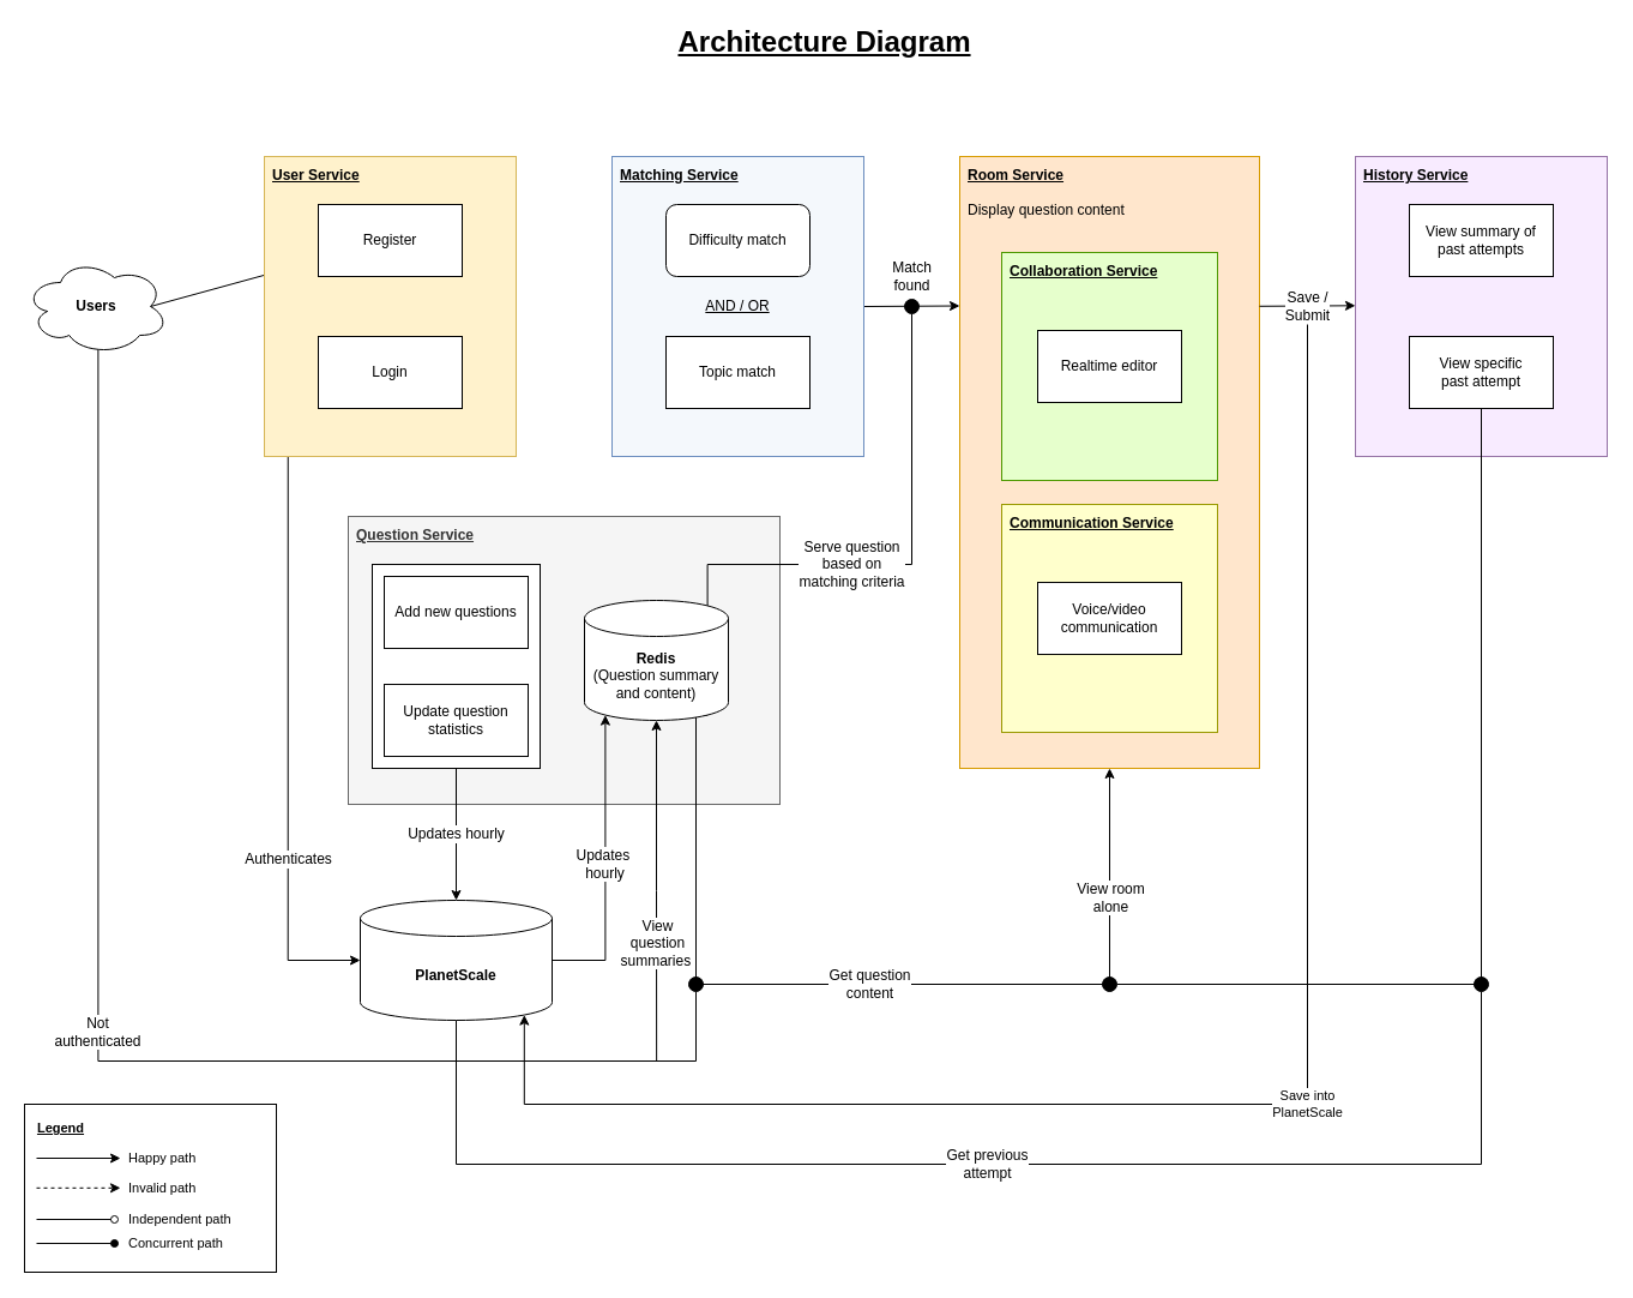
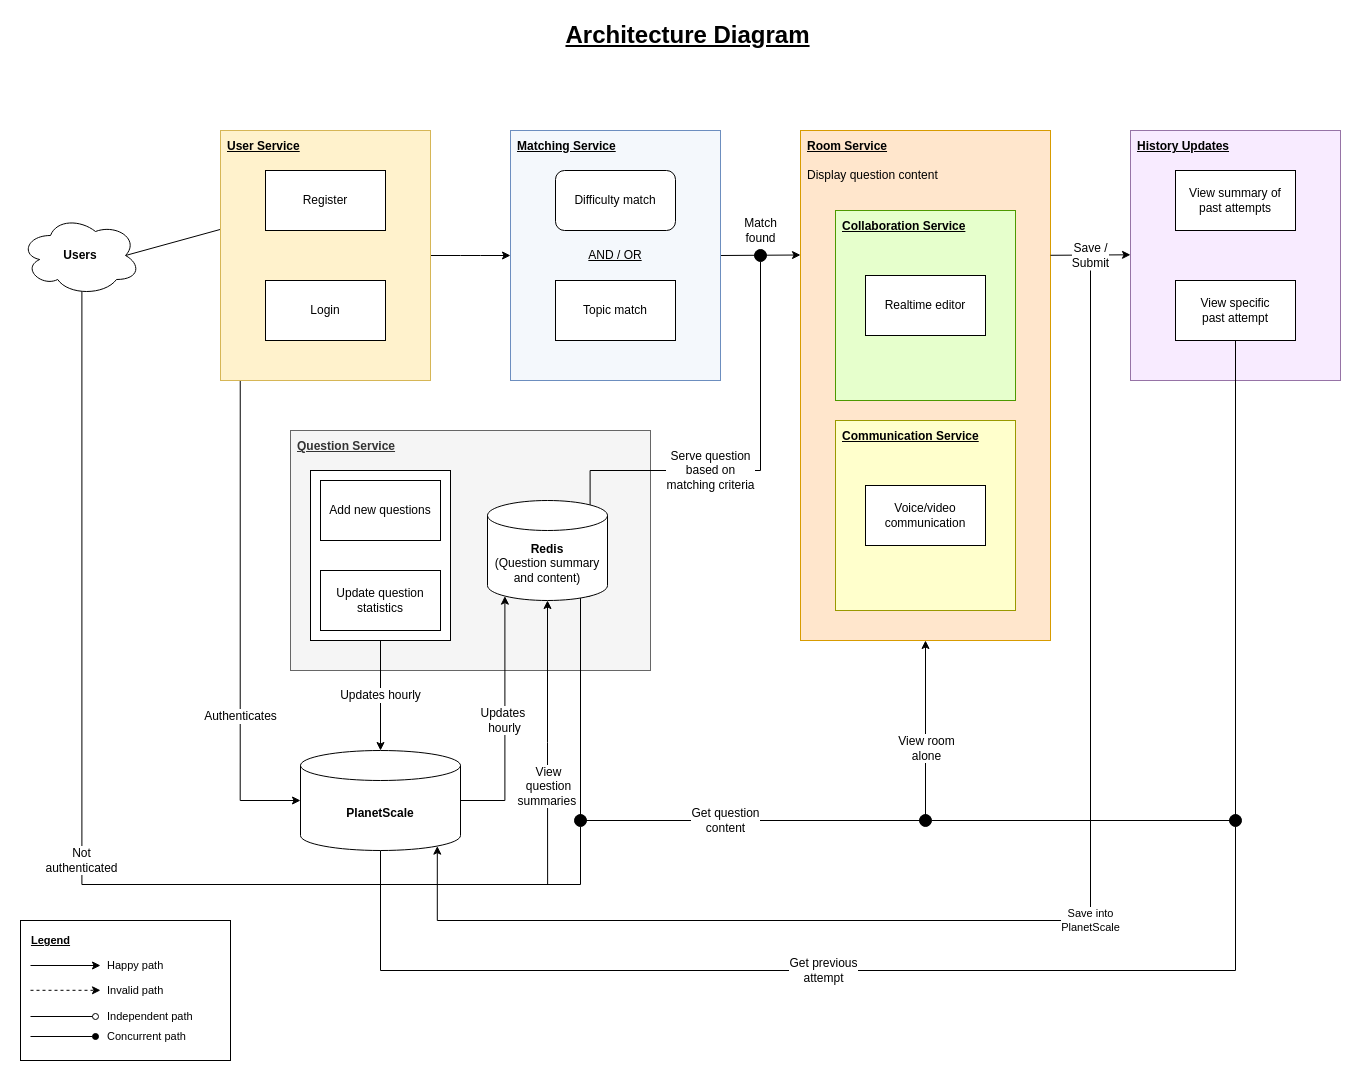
  <mxCell id="0" />
  <mxCell id="1" parent="0" />
  <mxCell id="2" value="&lt;b&gt;&lt;u&gt;Question Service&lt;/u&gt;&lt;/b&gt;" style="whiteSpace=wrap;html=1;spacingLeft=5;spacingTop=2;align=left;verticalAlign=top;fillColor=#f5f5f5;fontColor=#333333;strokeColor=#666666;" parent="1" vertex="1"><mxGeometry x="290" y="430" width="360" height="240" as="geometry" /></mxCell>
  <mxCell id="3" value="" style="rounded=0;whiteSpace=wrap;html=1;labelBackgroundColor=none;fontSize=12;" parent="1" vertex="1"><mxGeometry x="310" y="470" width="140" height="170" as="geometry" /></mxCell>
  <mxCell id="4" value="" style="edgeStyle=none;html=1;fontSize=30;exitX=0.875;exitY=0.5;exitDx=0;exitDy=0;exitPerimeter=0;" parent="1" source="6" target="12" edge="1"><mxGeometry relative="1" as="geometry" /></mxCell>
  <mxCell id="5" value="Not &lt;br&gt;authenticated" style="edgeStyle=orthogonalEdgeStyle;rounded=0;html=1;exitX=0.595;exitY=0.948;exitDx=0;exitDy=0;exitPerimeter=0;labelBackgroundColor=default;labelBorderColor=none;fontSize=12;startArrow=none;startFill=0;endArrow=oval;endFill=1;endSize=12;elbow=vertical;" parent="1" edge="1"><mxGeometry x="-0.015" relative="1" as="geometry"><mxPoint x="580" y="820" as="targetPoint" /><mxPoint x="81.4" y="290.84" as="sourcePoint" /><Array as="points"><mxPoint x="81" y="884" /><mxPoint x="580" y="884" /></Array><mxPoint as="offset" /></mxGeometry></mxCell>
  <mxCell id="6" value="&lt;b&gt;Users&lt;/b&gt;" style="ellipse;shape=cloud;whiteSpace=wrap;html=1;" parent="1" vertex="1"><mxGeometry x="20" y="215" width="120" height="80" as="geometry" /></mxCell>
  <mxCell id="7" value="&lt;u style=&quot;font-size: 24px&quot;&gt;&lt;b style=&quot;font-size: 24px&quot;&gt;Architecture Diagram&lt;/b&gt;&lt;/u&gt;" style="text;html=1;align=center;verticalAlign=middle;resizable=0;points=[];autosize=1;strokeColor=none;fillColor=none;fontSize=24;" parent="1" vertex="1"><mxGeometry x="557" y="20" width="260" height="30" as="geometry" /></mxCell>
+ <mxCell id="8" value="" style="edgeStyle=elbowEdgeStyle;html=1;fontSize=12;startArrow=none;startFill=0;elbow=vertical;" parent="1" source="10" target="17" edge="1"><mxGeometry relative="1" as="geometry" /></mxCell>
  <mxCell id="9" value="Authenticates" style="edgeStyle=orthogonalEdgeStyle;rounded=0;html=1;exitX=0.094;exitY=1.001;exitDx=0;exitDy=0;entryX=0;entryY=0.5;entryDx=0;entryDy=0;entryPerimeter=0;labelBackgroundColor=default;labelBorderColor=none;fontSize=12;startArrow=none;startFill=0;endArrow=classic;endFill=1;endSize=6;elbow=vertical;exitPerimeter=0;" parent="1" source="10" target="29" edge="1"><mxGeometry x="0.399" relative="1" as="geometry"><mxPoint as="offset" /></mxGeometry></mxCell>
  <mxCell id="10" value="&lt;u&gt;User Service&lt;/u&gt;" style="whiteSpace=wrap;html=1;align=left;verticalAlign=top;horizontal=1;spacingLeft=5;spacingTop=2;fontStyle=1;fillColor=#fff2cc;strokeColor=#d6b656;" parent="1" vertex="1"><mxGeometry x="220" y="130" width="210" height="250" as="geometry" /></mxCell>
  <mxCell id="11" value="&lt;font style=&quot;font-size: 12px&quot;&gt;Login&lt;/font&gt;" style="whiteSpace=wrap;html=1;fontSize=12;" parent="1" vertex="1"><mxGeometry x="265" y="280" width="120" height="60" as="geometry" /></mxCell>
  <mxCell id="12" value="&lt;font style=&quot;font-size: 12px&quot;&gt;Register&lt;/font&gt;" style="whiteSpace=wrap;html=1;fontSize=12;" parent="1" vertex="1"><mxGeometry x="265" y="170" width="120" height="60" as="geometry" /></mxCell>
  <mxCell id="13" value="Updates hourly" style="edgeStyle=orthogonalEdgeStyle;rounded=0;html=1;exitX=0.5;exitY=1;exitDx=0;exitDy=0;entryX=0.5;entryY=0;entryDx=0;entryDy=0;entryPerimeter=0;labelBackgroundColor=default;labelBorderColor=none;fontSize=12;startArrow=none;startFill=0;endArrow=classic;endFill=1;endSize=6;elbow=vertical;" parent="1" source="3" target="29" edge="1"><mxGeometry relative="1" as="geometry" /></mxCell>
  <mxCell id="14" value="Add new questions" style="rounded=0;whiteSpace=wrap;html=1;fontSize=12;" parent="1" vertex="1"><mxGeometry x="320" y="480" width="120" height="60" as="geometry" /></mxCell>
  <mxCell id="15" value="Update question statistics" style="rounded=0;whiteSpace=wrap;html=1;fontSize=12;" parent="1" vertex="1"><mxGeometry x="320" y="570" width="120" height="60" as="geometry" /></mxCell>
  <mxCell id="16" value="&lt;font style=&quot;font-size: 12px&quot;&gt;Match&lt;br style=&quot;font-size: 12px;&quot;&gt;found&lt;/font&gt;" style="elbow=vertical;html=1;exitX=1;exitY=0.5;exitDx=0;exitDy=0;entryX=0;entryY=0.25;entryDx=0;entryDy=0;fontSize=12;startArrow=none;startFill=0;endArrow=classic;endFill=1;" parent="1" edge="1"><mxGeometry x="0.004" y="25" relative="1" as="geometry"><mxPoint x="720" y="255" as="sourcePoint" /><mxPoint x="800" y="254.5" as="targetPoint" /><mxPoint as="offset" /></mxGeometry></mxCell>
  <mxCell id="17" value="&lt;u&gt;Matching Service&lt;/u&gt;" style="whiteSpace=wrap;html=1;align=left;verticalAlign=top;horizontal=1;spacingLeft=5;spacingTop=2;fontStyle=1;fillColor=#F4F8FC;strokeColor=#6c8ebf;" parent="1" vertex="1"><mxGeometry x="510" y="130" width="210" height="250" as="geometry" /></mxCell>
  <mxCell id="18" value="&lt;u&gt;Room Service&lt;/u&gt;&lt;br&gt;&lt;br&gt;&lt;span style=&quot;font-weight: normal&quot;&gt;Display question content&lt;/span&gt;" style="whiteSpace=wrap;html=1;align=left;verticalAlign=top;horizontal=1;spacingLeft=5;spacingTop=2;fontStyle=1;fillColor=#FFE6CC;strokeColor=#d79b00;" parent="1" vertex="1"><mxGeometry x="800" y="130" width="250" height="510" as="geometry" /></mxCell>
  <mxCell id="19" value="&lt;span style=&quot;font-size: 12px&quot;&gt;Difficulty match&lt;/span&gt;" style="whiteSpace=wrap;html=1;fontSize=12;rounded=1;" parent="1" vertex="1"><mxGeometry x="555" y="170" width="120" height="60" as="geometry" /></mxCell>
  <mxCell id="20" value="&lt;span style=&quot;font-size: 12px&quot;&gt;Topic match&lt;/span&gt;" style="whiteSpace=wrap;html=1;fontSize=12;" parent="1" vertex="1"><mxGeometry x="555" y="280" width="120" height="60" as="geometry" /></mxCell>
  <mxCell id="21" value="AND / OR" style="text;html=1;strokeColor=none;fillColor=none;align=center;verticalAlign=middle;whiteSpace=wrap;rounded=0;fontSize=12;fontStyle=4" parent="1" vertex="1"><mxGeometry x="585" y="240" width="60" height="30" as="geometry" /></mxCell>
- <mxCell id="22" value="&lt;u&gt;History Service&lt;/u&gt;" style="whiteSpace=wrap;html=1;align=left;verticalAlign=top;horizontal=1;spacingLeft=5;spacingTop=2;fontStyle=1;fillColor=#F8EBFF;strokeColor=#9673a6;" parent="1" vertex="1"><mxGeometry x="1130" y="130" width="210" height="250" as="geometry" /></mxCell>
+ <mxCell id="22" value="&lt;u&gt;History Updates&lt;/u&gt;" style="whiteSpace=wrap;html=1;align=left;verticalAlign=top;horizontal=1;spacingLeft=5;spacingTop=2;fontStyle=1;fillColor=#F8EBFF;strokeColor=#9673a6;" parent="1" vertex="1"><mxGeometry x="1130" y="130" width="210" height="250" as="geometry" /></mxCell>
  <mxCell id="23" value="" style="edgeStyle=orthogonalEdgeStyle;rounded=0;html=1;labelBackgroundColor=default;labelBorderColor=none;fontSize=12;startArrow=none;startFill=0;endArrow=oval;endFill=1;endSize=12;elbow=vertical;" parent="1" source="26" edge="1"><mxGeometry x="0.608" y="-30" relative="1" as="geometry"><mxPoint x="925" y="820" as="targetPoint" /><mxPoint x="1235" y="343" as="sourcePoint" /><Array as="points"><mxPoint x="1235" y="820" /></Array><mxPoint as="offset" /></mxGeometry></mxCell>
  <mxCell id="24" value="Save /&lt;br&gt;Submit" style="elbow=vertical;html=1;exitX=1;exitY=0.5;exitDx=0;exitDy=0;entryX=0;entryY=0.25;entryDx=0;entryDy=0;fontSize=12;startArrow=none;startFill=0;endArrow=classic;endFill=1;" parent="1" edge="1"><mxGeometry relative="1" as="geometry"><mxPoint x="1050" y="254.79" as="sourcePoint" /><mxPoint x="1130" y="254.29" as="targetPoint" /></mxGeometry></mxCell>
  <mxCell id="25" value="&lt;span style=&quot;font-size: 12px&quot;&gt;View summary of &lt;br&gt;past attempts&lt;/span&gt;" style="whiteSpace=wrap;html=1;fontSize=12;" parent="1" vertex="1"><mxGeometry x="1175" y="170" width="120" height="60" as="geometry" /></mxCell>
  <mxCell id="26" value="View specific &lt;br&gt;past attempt" style="whiteSpace=wrap;html=1;fontSize=12;" parent="1" vertex="1"><mxGeometry x="1175" y="280" width="120" height="60" as="geometry" /></mxCell>
  <mxCell id="27" value="Updates&amp;nbsp;&lt;br&gt;hourly" style="edgeStyle=orthogonalEdgeStyle;rounded=0;html=1;exitX=1;exitY=0.5;exitDx=0;exitDy=0;exitPerimeter=0;entryX=0.145;entryY=1;entryDx=0;entryDy=-4.35;entryPerimeter=0;labelBackgroundColor=default;labelBorderColor=none;fontSize=12;startArrow=none;startFill=0;endArrow=classic;endFill=1;endSize=6;elbow=vertical;" parent="1" source="29" target="35" edge="1"><mxGeometry relative="1" as="geometry"><Array as="points"><mxPoint x="504" y="800" /></Array></mxGeometry></mxCell>
  <mxCell id="28" value="Get previous &lt;br&gt;attempt" style="edgeStyle=orthogonalEdgeStyle;rounded=0;html=1;exitX=0.5;exitY=1;exitDx=0;exitDy=0;exitPerimeter=0;labelBackgroundColor=default;labelBorderColor=none;fontSize=12;startArrow=none;startFill=0;endArrow=oval;endFill=1;startSize=6;endSize=12;elbow=vertical;" parent="1" source="29" edge="1"><mxGeometry relative="1" as="geometry"><mxPoint x="1235" y="820" as="targetPoint" /><Array as="points"><mxPoint x="380" y="970" /><mxPoint x="1235" y="970" /></Array><mxPoint x="318.2" y="845.65" as="sourcePoint" /></mxGeometry></mxCell>
  <mxCell id="29" value="PlanetScale" style="shape=cylinder3;whiteSpace=wrap;html=1;boundedLbl=1;backgroundOutline=1;size=15;fontSize=12;fontStyle=1" parent="1" vertex="1"><mxGeometry x="300" y="750" width="160" height="100" as="geometry" /></mxCell>
  <mxCell id="30" value="Get question &lt;br&gt;content" style="edgeStyle=orthogonalEdgeStyle;rounded=0;html=1;exitX=0.855;exitY=1;exitDx=0;exitDy=-4.35;exitPerimeter=0;entryX=0.5;entryY=1;entryDx=0;entryDy=0;labelBackgroundColor=default;labelBorderColor=none;fontSize=12;startArrow=none;startFill=0;endArrow=classic;endFill=1;endSize=6;elbow=vertical;" parent="1" source="35" target="18" edge="1"><mxGeometry relative="1" as="geometry"><Array as="points"><mxPoint x="580" y="596" /><mxPoint x="580" y="820" /><mxPoint x="925" y="820" /></Array></mxGeometry></mxCell>
  <mxCell id="31" value="View room &lt;br&gt;alone" style="edgeLabel;html=1;align=center;verticalAlign=middle;resizable=0;points=[];fontSize=12;" parent="30" vertex="1" connectable="0"><mxGeometry x="0.716" relative="1" as="geometry"><mxPoint as="offset" /></mxGeometry></mxCell>
  <mxCell id="32" value="Serve question &lt;br&gt;based on &lt;br&gt;matching criteria" style="edgeStyle=orthogonalEdgeStyle;rounded=0;html=1;exitX=0.855;exitY=0;exitDx=0;exitDy=4.35;exitPerimeter=0;labelBackgroundColor=default;labelBorderColor=none;fontSize=12;startArrow=none;startFill=0;endArrow=oval;endFill=1;startSize=6;endSize=12;elbow=vertical;" parent="1" source="35" edge="1"><mxGeometry x="-0.263" relative="1" as="geometry"><mxPoint x="760" y="255" as="targetPoint" /><mxPoint x="589.6" y="499.35" as="sourcePoint" /><Array as="points"><mxPoint x="590" y="470" /><mxPoint x="760" y="470" /></Array><mxPoint as="offset" /></mxGeometry></mxCell>
  <mxCell id="33" style="edgeStyle=orthogonalEdgeStyle;rounded=0;html=1;exitX=0.5;exitY=1;exitDx=0;exitDy=0;exitPerimeter=0;labelBackgroundColor=default;labelBorderColor=none;fontSize=12;startArrow=classic;startFill=1;endArrow=none;endFill=0;startSize=6;endSize=15;elbow=vertical;" parent="1" source="35" edge="1"><mxGeometry relative="1" as="geometry"><mxPoint x="547.143" y="884" as="targetPoint" /><mxPoint x="547" y="604" as="sourcePoint" /><Array as="points" /></mxGeometry></mxCell>
  <mxCell id="34" value="View &lt;br&gt;question&lt;br&gt;summaries&amp;nbsp;" style="edgeLabel;html=1;align=center;verticalAlign=middle;resizable=0;points=[];fontSize=12;" parent="33" vertex="1" connectable="0"><mxGeometry x="0.305" relative="1" as="geometry"><mxPoint as="offset" /></mxGeometry></mxCell>
  <mxCell id="35" value="&lt;b&gt;Redis&lt;br&gt;&lt;/b&gt;(Question summary and content)" style="shape=cylinder3;whiteSpace=wrap;html=1;boundedLbl=1;backgroundOutline=1;size=15;fontSize=12;" parent="1" vertex="1"><mxGeometry x="487" y="500" width="120" height="100" as="geometry" /></mxCell>
  <mxCell id="36" value="Save into &lt;br&gt;PlanetScale" style="endArrow=classic;html=1;edgeStyle=orthogonalEdgeStyle;rounded=0;entryX=0.855;entryY=1;entryDx=0;entryDy=-4.35;entryPerimeter=0;endFill=1;" parent="1" target="29" edge="1"><mxGeometry x="-0.056" width="50" height="50" relative="1" as="geometry"><mxPoint x="1090" y="270" as="sourcePoint" /><mxPoint x="390" y="960" as="targetPoint" /><Array as="points"><mxPoint x="1090" y="920" /><mxPoint x="437" y="920" /></Array><mxPoint as="offset" /></mxGeometry></mxCell>
  <mxCell id="37" value="" style="group" parent="1" vertex="1" connectable="0"><mxGeometry x="835" y="420" width="180" height="190" as="geometry" /></mxCell>
  <mxCell id="38" value="" style="group" parent="37" vertex="1" connectable="0"><mxGeometry width="180" height="190" as="geometry" /></mxCell>
  <mxCell id="39" value="Communication Service" style="rounded=0;whiteSpace=wrap;html=1;fontSize=12;fontStyle=5;align=left;verticalAlign=top;spacingLeft=5;spacingTop=2;fillColor=#FFFFCC;strokeColor=#999900;" parent="38" vertex="1"><mxGeometry width="180" height="190" as="geometry" /></mxCell>
  <mxCell id="40" value="&lt;span style=&quot;font-size: 12px;&quot;&gt;Voice/video communication&lt;br style=&quot;font-size: 12px;&quot;&gt;&lt;/span&gt;" style="whiteSpace=wrap;html=1;fontSize=12;verticalAlign=middle;labelBackgroundColor=none;" parent="38" vertex="1"><mxGeometry x="30" y="65" width="120" height="60" as="geometry" /></mxCell>
  <mxCell id="41" value="Collaboration Service" style="rounded=0;whiteSpace=wrap;html=1;fontSize=12;fontStyle=5;align=left;verticalAlign=top;spacingLeft=5;spacingTop=2;fillColor=#E6FFCC;strokeColor=#4D9900;" parent="1" vertex="1"><mxGeometry x="835" y="210" width="180" height="190" as="geometry" /></mxCell>
  <mxCell id="42" value="&lt;span style=&quot;font-size: 12px&quot;&gt;Realtime editor&lt;/span&gt;" style="whiteSpace=wrap;html=1;fontSize=12;" parent="1" vertex="1"><mxGeometry x="865" y="275" width="120" height="60" as="geometry" /></mxCell>
  <mxCell id="43" value="" style="group" vertex="1" connectable="0" parent="1"><mxGeometry x="20" y="920" width="215" height="140" as="geometry" /></mxCell>
  <mxCell id="44" value="&lt;span style=&quot;&quot;&gt;Legend&lt;/span&gt;" style="rounded=0;whiteSpace=wrap;html=1;labelBackgroundColor=none;comic=0;align=left;labelPadding=0;metaEdit=0;horizontal=1;labelPosition=center;verticalLabelPosition=middle;verticalAlign=top;spacingRight=0;spacingLeft=0;labelBorderColor=none;fontColor=none;noLabel=1;" vertex="1" parent="43"><mxGeometry width="210" height="140" as="geometry" /></mxCell>
  <mxCell id="45" value="" style="endArrow=classic;html=1;rounded=0;labelBackgroundColor=default;strokeColor=default;fontFamily=Helvetica;fontSize=11;fontColor=default;shape=connector;endFill=1;" edge="1" parent="43"><mxGeometry width="50" height="50" relative="1" as="geometry"><mxPoint x="10" y="45" as="sourcePoint" /><mxPoint x="80" y="45" as="targetPoint" /></mxGeometry></mxCell>
  <mxCell id="46" value="Happy path" style="text;html=1;align=left;verticalAlign=middle;resizable=0;points=[];autosize=1;strokeColor=none;fillColor=none;fontSize=11;fontFamily=Helvetica;fontColor=default;" vertex="1" parent="43"><mxGeometry x="85" y="30" width="80" height="30" as="geometry" /></mxCell>
  <mxCell id="47" value="" style="endArrow=classic;html=1;rounded=0;labelBackgroundColor=default;strokeColor=default;fontFamily=Helvetica;fontSize=11;fontColor=default;shape=connector;endFill=1;dashed=1;" edge="1" parent="43"><mxGeometry width="50" height="50" relative="1" as="geometry"><mxPoint x="10" y="69.8" as="sourcePoint" /><mxPoint x="80" y="69.8" as="targetPoint" /></mxGeometry></mxCell>
  <mxCell id="48" value="Invalid path" style="text;html=1;align=left;verticalAlign=middle;resizable=0;points=[];autosize=1;strokeColor=none;fillColor=none;fontSize=11;fontFamily=Helvetica;fontColor=default;" vertex="1" parent="43"><mxGeometry x="85" y="55" width="80" height="30" as="geometry" /></mxCell>
  <mxCell id="49" value="Legend" style="text;html=1;align=center;verticalAlign=middle;resizable=0;points=[];autosize=1;strokeColor=none;fillColor=none;fontSize=11;fontFamily=Helvetica;fontColor=default;fontStyle=5" vertex="1" parent="43"><mxGeometry y="5" width="60" height="30" as="geometry" /></mxCell>
  <mxCell id="50" value="Independent path" style="text;html=1;align=left;verticalAlign=middle;resizable=0;points=[];autosize=1;strokeColor=none;fillColor=none;fontSize=11;fontFamily=Helvetica;fontColor=default;" vertex="1" parent="43"><mxGeometry x="85" y="86" width="100" height="20" as="geometry" /></mxCell>
  <mxCell id="51" value="" style="endArrow=oval;html=1;rounded=0;labelBackgroundColor=default;strokeColor=default;fontFamily=Helvetica;fontSize=11;fontColor=default;shape=connector;endFill=0;" edge="1" parent="43"><mxGeometry width="50" height="50" relative="1" as="geometry"><mxPoint x="10" y="96" as="sourcePoint" /><mxPoint x="75" y="96" as="targetPoint" /></mxGeometry></mxCell>
  <mxCell id="52" value="Concurrent path" style="text;html=1;align=left;verticalAlign=middle;resizable=0;points=[];autosize=1;strokeColor=none;fillColor=none;fontSize=11;fontFamily=Helvetica;fontColor=default;" vertex="1" parent="43"><mxGeometry x="85" y="106" width="90" height="20" as="geometry" /></mxCell>
  <mxCell id="53" value="" style="endArrow=oval;html=1;rounded=0;labelBackgroundColor=default;strokeColor=default;fontFamily=Helvetica;fontSize=11;fontColor=default;shape=connector;endFill=1;" edge="1" parent="43"><mxGeometry width="50" height="50" relative="1" as="geometry"><mxPoint x="10" y="116" as="sourcePoint" /><mxPoint x="75" y="116" as="targetPoint" /></mxGeometry></mxCell>
